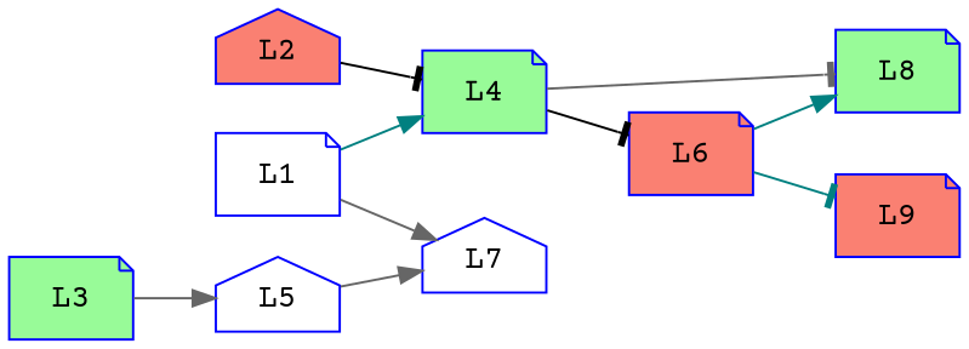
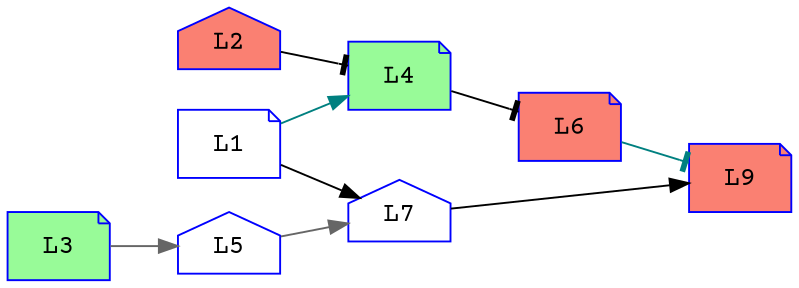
  strict digraph {
    fontname="Courier Prime"
    rankdir=LR
    node [color=blue fillcolor=palegreen fontname="Courier Prime" shape=note style=filled]
    edge [arrowhead=normal color=black fontname="Courier Prime"]
    L4
    L7 [fillcolor=white shape=house]
-   L8
    L6 [fillcolor=salmon]
    L9 [fillcolor=salmon]
    L1 [fillcolor=white]
    L2 [fillcolor=salmon shape=house]
    L3
    L5 [fillcolor=white shape=house]
    subgraph sub_1 {
      rank=same
      L4
      L7
    }
-   L4 -> L8 [arrowhead=tee color=gray40]
    L4 -> L6 [arrowhead=tee]
-   L6 -> L8 [color=teal]
+   L7 -> L9
    L6 -> L9 [arrowhead=tee color=teal]
    L1 -> L4 [color=teal]
-   L1 -> L7 [color=gray40]
+   L1 -> L7
    L2 -> L4 [arrowhead=tee]
    L3 -> L5 [color=gray40]
    L5 -> L7 [color=gray40]
  }
